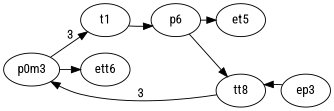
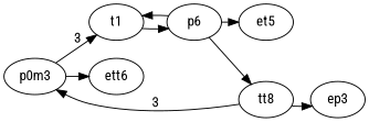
  digraph {
    fontname="Roboto Condensed"
    nodesep=0.25
    rankdir=LR
    ranksep=0.2
    node [fontname="Roboto Condensed"]
    edge [fontname="Roboto Condensed"]
    p0m3
    t1
    ett6
    n4 [label=p6]
    n5 [label=tt8]
    et5
    ep3
    p0m3 -> t1 [label=3]
    p0m3 -> ett6
    t1 -> n4
+   n4 -> t1 [style=inhibitor]
    n4 -> n5
    n4 -> et5
    n5 -> p0m3 [label=3]
-   ep3 -> n5
+   n5 -> ep3
  }
